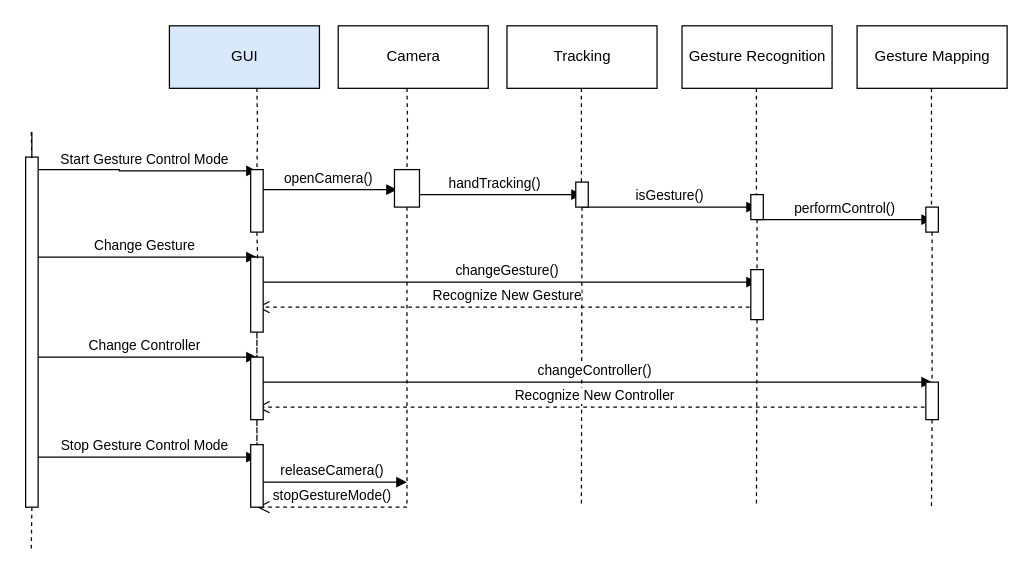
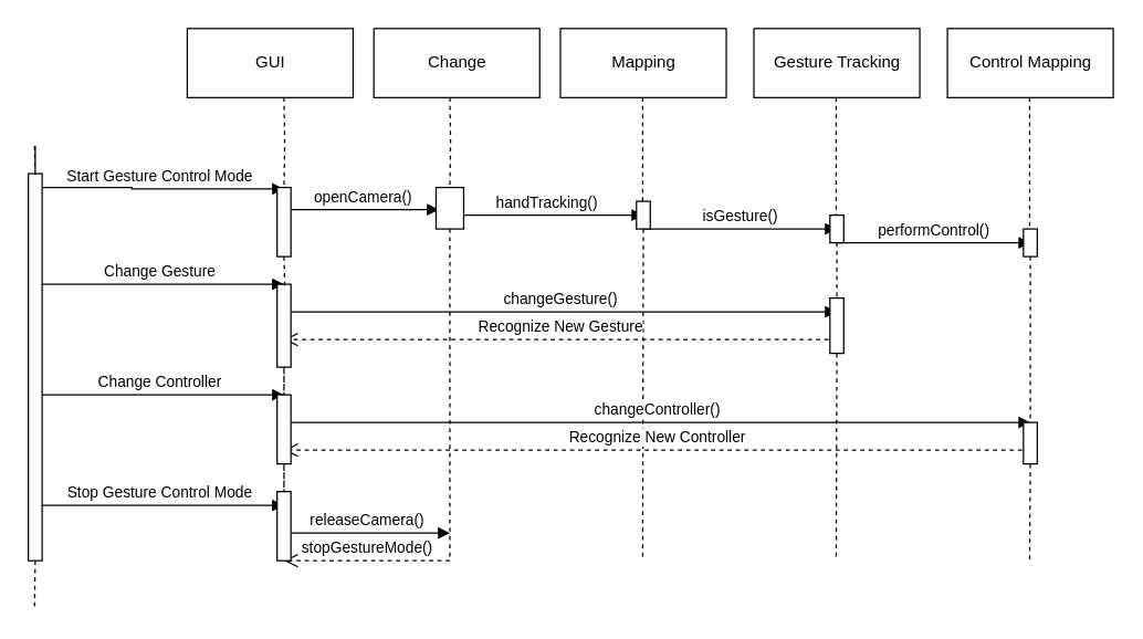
  <mxCell id="0" />
  <mxCell id="1" parent="0" />
- <mxCell id="2" value="GUI" style="html=1;fillColor=#dae8fc;" vertex="1" parent="1"><mxGeometry x="135" y="20" width="120" height="50" as="geometry" /></mxCell>
- <mxCell id="3" value="Camera" style="html=1;" vertex="1" parent="1"><mxGeometry x="270" y="20" width="120" height="50" as="geometry" /></mxCell>
- <mxCell id="4" value="Tracking" style="html=1;" vertex="1" parent="1"><mxGeometry x="405" y="20" width="120" height="50" as="geometry" /></mxCell>
- <mxCell id="5" value="Gesture Recognition" style="html=1;" vertex="1" parent="1"><mxGeometry x="545" y="20" width="120" height="50" as="geometry" /></mxCell>
- <mxCell id="6" value="Gesture Mapping" style="html=1;" vertex="1" parent="1"><mxGeometry x="685" y="20" width="120" height="50" as="geometry" /></mxCell>
+ <mxCell id="2" value="GUI" style="html=1;" vertex="1" parent="1"><mxGeometry x="135" y="20" width="120" height="50" as="geometry" /></mxCell>
+ <mxCell id="3" value="Change" style="html=1;" vertex="1" parent="1"><mxGeometry x="270" y="20" width="120" height="50" as="geometry" /></mxCell>
+ <mxCell id="4" value="Mapping" style="html=1;" vertex="1" parent="1"><mxGeometry x="405" y="20" width="120" height="50" as="geometry" /></mxCell>
+ <mxCell id="5" value="Gesture Tracking" style="html=1;" vertex="1" parent="1"><mxGeometry x="545" y="20" width="120" height="50" as="geometry" /></mxCell>
+ <mxCell id="6" value="Control Mapping" style="html=1;" vertex="1" parent="1"><mxGeometry x="685" y="20" width="120" height="50" as="geometry" /></mxCell>
  <mxCell id="7" style="edgeStyle=orthogonalEdgeStyle;rounded=0;orthogonalLoop=1;jettySize=auto;html=1;exitX=0.5;exitY=1;exitDx=0;exitDy=0;dashed=1;endArrow=none;endFill=0;startArrow=none;" edge="1" parent="1" source="48"><mxGeometry relative="1" as="geometry"><mxPoint x="325" y="405" as="targetPoint" /><mxPoint x="325" y="70" as="sourcePoint" /></mxGeometry></mxCell>
  <mxCell id="8" style="edgeStyle=orthogonalEdgeStyle;rounded=0;orthogonalLoop=1;jettySize=auto;html=1;exitX=0.5;exitY=1;exitDx=0;exitDy=0;dashed=1;endArrow=none;endFill=0;startArrow=none;" edge="1" parent="1" source="27"><mxGeometry relative="1" as="geometry"><mxPoint x="24.5" y="440" as="targetPoint" /><mxPoint x="24.5" y="105" as="sourcePoint" /></mxGeometry></mxCell>
  <mxCell id="9" style="edgeStyle=orthogonalEdgeStyle;rounded=0;orthogonalLoop=1;jettySize=auto;html=1;exitX=0.5;exitY=1;exitDx=0;exitDy=0;dashed=1;endArrow=none;endFill=0;startArrow=none;" edge="1" parent="1" source="46"><mxGeometry relative="1" as="geometry"><mxPoint x="464.5" y="405" as="targetPoint" /><mxPoint x="464.5" y="70" as="sourcePoint" /></mxGeometry></mxCell>
  <mxCell id="10" style="edgeStyle=orthogonalEdgeStyle;rounded=0;orthogonalLoop=1;jettySize=auto;html=1;exitX=0.5;exitY=1;exitDx=0;exitDy=0;dashed=1;endArrow=none;endFill=0;startArrow=none;" edge="1" parent="1" source="38"><mxGeometry relative="1" as="geometry"><mxPoint x="604.5" y="405" as="targetPoint" /><mxPoint x="604.5" y="70" as="sourcePoint" /></mxGeometry></mxCell>
  <mxCell id="11" style="edgeStyle=orthogonalEdgeStyle;rounded=0;orthogonalLoop=1;jettySize=auto;html=1;exitX=0.5;exitY=1;exitDx=0;exitDy=0;dashed=1;endArrow=none;endFill=0;startArrow=none;" edge="1" parent="1" source="40"><mxGeometry relative="1" as="geometry"><mxPoint x="744.5" y="405" as="targetPoint" /><mxPoint x="744.5" y="70" as="sourcePoint" /></mxGeometry></mxCell>
  <mxCell id="12" value="Start Gesture Control Mode" style="html=1;verticalAlign=bottom;endArrow=block;rounded=0;edgeStyle=orthogonalEdgeStyle;" edge="1" parent="1"><mxGeometry width="80" relative="1" as="geometry"><mxPoint x="25" y="135" as="sourcePoint" /><mxPoint x="205" y="136" as="targetPoint" /><Array as="points"><mxPoint x="95" y="135" /><mxPoint x="95" y="136" /></Array></mxGeometry></mxCell>
  <mxCell id="13" value="Change Gesture" style="html=1;verticalAlign=bottom;endArrow=block;rounded=0;edgeStyle=orthogonalEdgeStyle;" edge="1" parent="1"><mxGeometry width="80" relative="1" as="geometry"><mxPoint x="25" y="205" as="sourcePoint" /><mxPoint x="205" y="205" as="targetPoint" /></mxGeometry></mxCell>
  <mxCell id="14" value="Change Controller" style="html=1;verticalAlign=bottom;endArrow=block;rounded=0;edgeStyle=orthogonalEdgeStyle;" edge="1" parent="1"><mxGeometry width="80" relative="1" as="geometry"><mxPoint x="25" y="285" as="sourcePoint" /><mxPoint x="205" y="285" as="targetPoint" /></mxGeometry></mxCell>
  <mxCell id="15" value="Stop Gesture Control Mode" style="html=1;verticalAlign=bottom;endArrow=block;rounded=0;edgeStyle=orthogonalEdgeStyle;" edge="1" parent="1"><mxGeometry width="80" relative="1" as="geometry"><mxPoint x="25" y="365" as="sourcePoint" /><mxPoint x="205" y="365" as="targetPoint" /></mxGeometry></mxCell>
  <mxCell id="16" style="edgeStyle=orthogonalEdgeStyle;rounded=0;orthogonalLoop=1;jettySize=auto;html=1;exitX=0.5;exitY=1;exitDx=0;exitDy=0;dashed=1;endArrow=none;endFill=0;startArrow=none;" edge="1" parent="1" source="34"><mxGeometry relative="1" as="geometry"><mxPoint x="205" y="405" as="targetPoint" /><mxPoint x="205" y="70" as="sourcePoint" /></mxGeometry></mxCell>
  <mxCell id="17" value="openCamera()" style="html=1;verticalAlign=bottom;endArrow=block;rounded=0;edgeStyle=orthogonalEdgeStyle;entryX=0.1;entryY=0.533;entryDx=0;entryDy=0;entryPerimeter=0;exitX=0.567;exitY=0.32;exitDx=0;exitDy=0;exitPerimeter=0;" edge="1" parent="1" source="36" target="48"><mxGeometry width="80" relative="1" as="geometry"><mxPoint x="205" y="145" as="sourcePoint" /><mxPoint x="325" y="145" as="targetPoint" /></mxGeometry></mxCell>
  <mxCell id="18" value="handTracking()" style="html=1;verticalAlign=bottom;endArrow=block;rounded=0;edgeStyle=orthogonalEdgeStyle;" edge="1" parent="1"><mxGeometry width="80" relative="1" as="geometry"><mxPoint x="325" y="155" as="sourcePoint" /><mxPoint x="465" y="155" as="targetPoint" /></mxGeometry></mxCell>
  <mxCell id="19" value="isGesture()" style="html=1;verticalAlign=bottom;endArrow=block;rounded=0;edgeStyle=orthogonalEdgeStyle;" edge="1" parent="1"><mxGeometry width="80" relative="1" as="geometry"><mxPoint x="465" y="165" as="sourcePoint" /><mxPoint x="605" y="165" as="targetPoint" /></mxGeometry></mxCell>
  <mxCell id="20" value="performControl()" style="html=1;verticalAlign=bottom;endArrow=block;rounded=0;edgeStyle=orthogonalEdgeStyle;" edge="1" parent="1"><mxGeometry width="80" relative="1" as="geometry"><mxPoint x="605" y="175" as="sourcePoint" /><mxPoint x="745" y="175" as="targetPoint" /></mxGeometry></mxCell>
  <mxCell id="21" value="changeGesture()" style="html=1;verticalAlign=bottom;endArrow=block;rounded=0;edgeStyle=orthogonalEdgeStyle;" edge="1" parent="1"><mxGeometry width="80" relative="1" as="geometry"><mxPoint x="205" y="225" as="sourcePoint" /><mxPoint x="605" y="225" as="targetPoint" /></mxGeometry></mxCell>
  <mxCell id="22" value="Recognize New Gesture" style="html=1;verticalAlign=bottom;endArrow=open;dashed=1;endSize=8;rounded=0;edgeStyle=orthogonalEdgeStyle;" edge="1" parent="1"><mxGeometry relative="1" as="geometry"><mxPoint x="605" y="245" as="sourcePoint" /><mxPoint x="205" y="245" as="targetPoint" /></mxGeometry></mxCell>
  <mxCell id="23" value="changeController()" style="html=1;verticalAlign=bottom;endArrow=block;rounded=0;edgeStyle=orthogonalEdgeStyle;" edge="1" parent="1"><mxGeometry width="80" relative="1" as="geometry"><mxPoint x="205" y="305" as="sourcePoint" /><mxPoint x="745" y="305" as="targetPoint" /></mxGeometry></mxCell>
  <mxCell id="24" value="Recognize New Controller" style="html=1;verticalAlign=bottom;endArrow=open;dashed=1;endSize=8;rounded=0;edgeStyle=orthogonalEdgeStyle;" edge="1" parent="1"><mxGeometry relative="1" as="geometry"><mxPoint x="745" y="325" as="sourcePoint" /><mxPoint x="205" y="325" as="targetPoint" /></mxGeometry></mxCell>
  <mxCell id="25" value="releaseCamera()" style="html=1;verticalAlign=bottom;endArrow=block;rounded=0;edgeStyle=orthogonalEdgeStyle;" edge="1" parent="1"><mxGeometry width="80" relative="1" as="geometry"><mxPoint x="205" y="385" as="sourcePoint" /><mxPoint x="325" y="385" as="targetPoint" /><Array as="points"><mxPoint x="255" y="385" /><mxPoint x="255" y="385" /></Array></mxGeometry></mxCell>
  <mxCell id="26" value="stopGestureMode()" style="html=1;verticalAlign=bottom;endArrow=open;dashed=1;endSize=8;rounded=0;edgeStyle=orthogonalEdgeStyle;" edge="1" parent="1"><mxGeometry relative="1" as="geometry"><mxPoint x="325" y="405" as="sourcePoint" /><mxPoint x="205" y="405" as="targetPoint" /></mxGeometry></mxCell>
  <mxCell id="27" value="" style="html=1;points=[];perimeter=orthogonalPerimeter;" vertex="1" parent="1"><mxGeometry x="20" y="125" width="10" height="280" as="geometry" /></mxCell>
  <mxCell id="28" value="" style="edgeStyle=orthogonalEdgeStyle;rounded=0;orthogonalLoop=1;jettySize=auto;html=1;exitX=0.5;exitY=1;exitDx=0;exitDy=0;dashed=1;endArrow=none;endFill=0;" edge="1" parent="1" target="27"><mxGeometry relative="1" as="geometry"><mxPoint x="24.5" y="440" as="targetPoint" /><mxPoint x="24.5" y="105" as="sourcePoint" /></mxGeometry></mxCell>
  <mxCell id="29" value="" style="edgeStyle=orthogonalEdgeStyle;rounded=0;orthogonalLoop=1;jettySize=auto;html=1;exitX=0.5;exitY=1;exitDx=0;exitDy=0;dashed=1;endArrow=none;endFill=0;startArrow=none;" edge="1" parent="1" source="36"><mxGeometry relative="1" as="geometry"><mxPoint x="205" y="185" as="targetPoint" /><mxPoint x="205" y="70" as="sourcePoint" /></mxGeometry></mxCell>
  <mxCell id="30" value="" style="html=1;points=[];perimeter=orthogonalPerimeter;" vertex="1" parent="1"><mxGeometry x="200" y="205" width="10" height="60" as="geometry" /></mxCell>
  <mxCell id="31" value="" style="edgeStyle=orthogonalEdgeStyle;rounded=0;orthogonalLoop=1;jettySize=auto;html=1;exitX=0.5;exitY=1;exitDx=0;exitDy=0;dashed=1;endArrow=none;endFill=0;startArrow=none;" edge="1" parent="1" target="30"><mxGeometry relative="1" as="geometry"><mxPoint x="205" y="405" as="targetPoint" /><mxPoint x="205" y="185" as="sourcePoint" /></mxGeometry></mxCell>
  <mxCell id="32" value="" style="html=1;points=[];perimeter=orthogonalPerimeter;" vertex="1" parent="1"><mxGeometry x="200" y="285" width="10" height="50" as="geometry" /></mxCell>
  <mxCell id="33" value="" style="edgeStyle=orthogonalEdgeStyle;rounded=0;orthogonalLoop=1;jettySize=auto;html=1;exitX=0.5;exitY=1;exitDx=0;exitDy=0;dashed=1;endArrow=none;endFill=0;startArrow=none;" edge="1" parent="1" source="30" target="32"><mxGeometry relative="1" as="geometry"><mxPoint x="205" y="405" as="targetPoint" /><mxPoint x="205" y="265" as="sourcePoint" /></mxGeometry></mxCell>
  <mxCell id="34" value="" style="html=1;points=[];perimeter=orthogonalPerimeter;" vertex="1" parent="1"><mxGeometry x="200" y="355" width="10" height="50" as="geometry" /></mxCell>
  <mxCell id="35" value="" style="edgeStyle=orthogonalEdgeStyle;rounded=0;orthogonalLoop=1;jettySize=auto;html=1;exitX=0.5;exitY=1;exitDx=0;exitDy=0;dashed=1;endArrow=none;endFill=0;startArrow=none;" edge="1" parent="1" source="32" target="34"><mxGeometry relative="1" as="geometry"><mxPoint x="205" y="405" as="targetPoint" /><mxPoint x="205" y="335" as="sourcePoint" /></mxGeometry></mxCell>
  <mxCell id="36" value="" style="html=1;points=[];perimeter=orthogonalPerimeter;" vertex="1" parent="1"><mxGeometry x="200" y="135" width="10" height="50" as="geometry" /></mxCell>
  <mxCell id="37" value="" style="edgeStyle=orthogonalEdgeStyle;rounded=0;orthogonalLoop=1;jettySize=auto;html=1;exitX=0.5;exitY=1;exitDx=0;exitDy=0;dashed=1;endArrow=none;endFill=0;" edge="1" parent="1" target="36"><mxGeometry relative="1" as="geometry"><mxPoint x="205" y="185" as="targetPoint" /><mxPoint x="205" y="70" as="sourcePoint" /></mxGeometry></mxCell>
  <mxCell id="38" value="" style="html=1;points=[];perimeter=orthogonalPerimeter;" vertex="1" parent="1"><mxGeometry x="600" y="215" width="10" height="40" as="geometry" /></mxCell>
  <mxCell id="39" value="" style="edgeStyle=orthogonalEdgeStyle;rounded=0;orthogonalLoop=1;jettySize=auto;html=1;exitX=0.5;exitY=1;exitDx=0;exitDy=0;dashed=1;endArrow=none;endFill=0;startArrow=none;" edge="1" parent="1" source="44" target="38"><mxGeometry relative="1" as="geometry"><mxPoint x="604.5" y="405" as="targetPoint" /><mxPoint x="604.5" y="70" as="sourcePoint" /></mxGeometry></mxCell>
  <mxCell id="40" value="" style="html=1;points=[];perimeter=orthogonalPerimeter;" vertex="1" parent="1"><mxGeometry x="740" y="305" width="10" height="30" as="geometry" /></mxCell>
  <mxCell id="41" value="" style="edgeStyle=orthogonalEdgeStyle;rounded=0;orthogonalLoop=1;jettySize=auto;html=1;exitX=0.5;exitY=1;exitDx=0;exitDy=0;dashed=1;endArrow=none;endFill=0;startArrow=none;" edge="1" parent="1" source="42" target="40"><mxGeometry relative="1" as="geometry"><mxPoint x="744.5" y="405" as="targetPoint" /><mxPoint x="744.5" y="70" as="sourcePoint" /></mxGeometry></mxCell>
  <mxCell id="42" value="" style="html=1;points=[];perimeter=orthogonalPerimeter;" vertex="1" parent="1"><mxGeometry x="740" y="165" width="10" height="20" as="geometry" /></mxCell>
  <mxCell id="43" value="" style="edgeStyle=orthogonalEdgeStyle;rounded=0;orthogonalLoop=1;jettySize=auto;html=1;exitX=0.5;exitY=1;exitDx=0;exitDy=0;dashed=1;endArrow=none;endFill=0;" edge="1" parent="1" target="42"><mxGeometry relative="1" as="geometry"><mxPoint x="745" y="305" as="targetPoint" /><mxPoint x="744.5" y="70" as="sourcePoint" /></mxGeometry></mxCell>
  <mxCell id="44" value="" style="html=1;points=[];perimeter=orthogonalPerimeter;" vertex="1" parent="1"><mxGeometry x="600" y="155" width="10" height="20" as="geometry" /></mxCell>
  <mxCell id="45" value="" style="edgeStyle=orthogonalEdgeStyle;rounded=0;orthogonalLoop=1;jettySize=auto;html=1;exitX=0.5;exitY=1;exitDx=0;exitDy=0;dashed=1;endArrow=none;endFill=0;" edge="1" parent="1" target="44"><mxGeometry relative="1" as="geometry"><mxPoint x="605" y="215" as="targetPoint" /><mxPoint x="604.5" y="70" as="sourcePoint" /></mxGeometry></mxCell>
  <mxCell id="46" value="" style="html=1;points=[];perimeter=orthogonalPerimeter;" vertex="1" parent="1"><mxGeometry x="460" y="145" width="10" height="20" as="geometry" /></mxCell>
  <mxCell id="47" value="" style="edgeStyle=orthogonalEdgeStyle;rounded=0;orthogonalLoop=1;jettySize=auto;html=1;exitX=0.5;exitY=1;exitDx=0;exitDy=0;dashed=1;endArrow=none;endFill=0;" edge="1" parent="1" target="46"><mxGeometry relative="1" as="geometry"><mxPoint x="464.5" y="405" as="targetPoint" /><mxPoint x="464.5" y="70" as="sourcePoint" /></mxGeometry></mxCell>
  <mxCell id="48" value="" style="html=1;points=[];perimeter=orthogonalPerimeter;" vertex="1" parent="1"><mxGeometry x="315" y="135" width="20" height="30" as="geometry" /></mxCell>
  <mxCell id="49" value="" style="edgeStyle=orthogonalEdgeStyle;rounded=0;orthogonalLoop=1;jettySize=auto;html=1;exitX=0.5;exitY=1;exitDx=0;exitDy=0;dashed=1;endArrow=none;endFill=0;" edge="1" parent="1" target="48"><mxGeometry relative="1" as="geometry"><mxPoint x="325" y="405" as="targetPoint" /><mxPoint x="325" y="70" as="sourcePoint" /></mxGeometry></mxCell>
